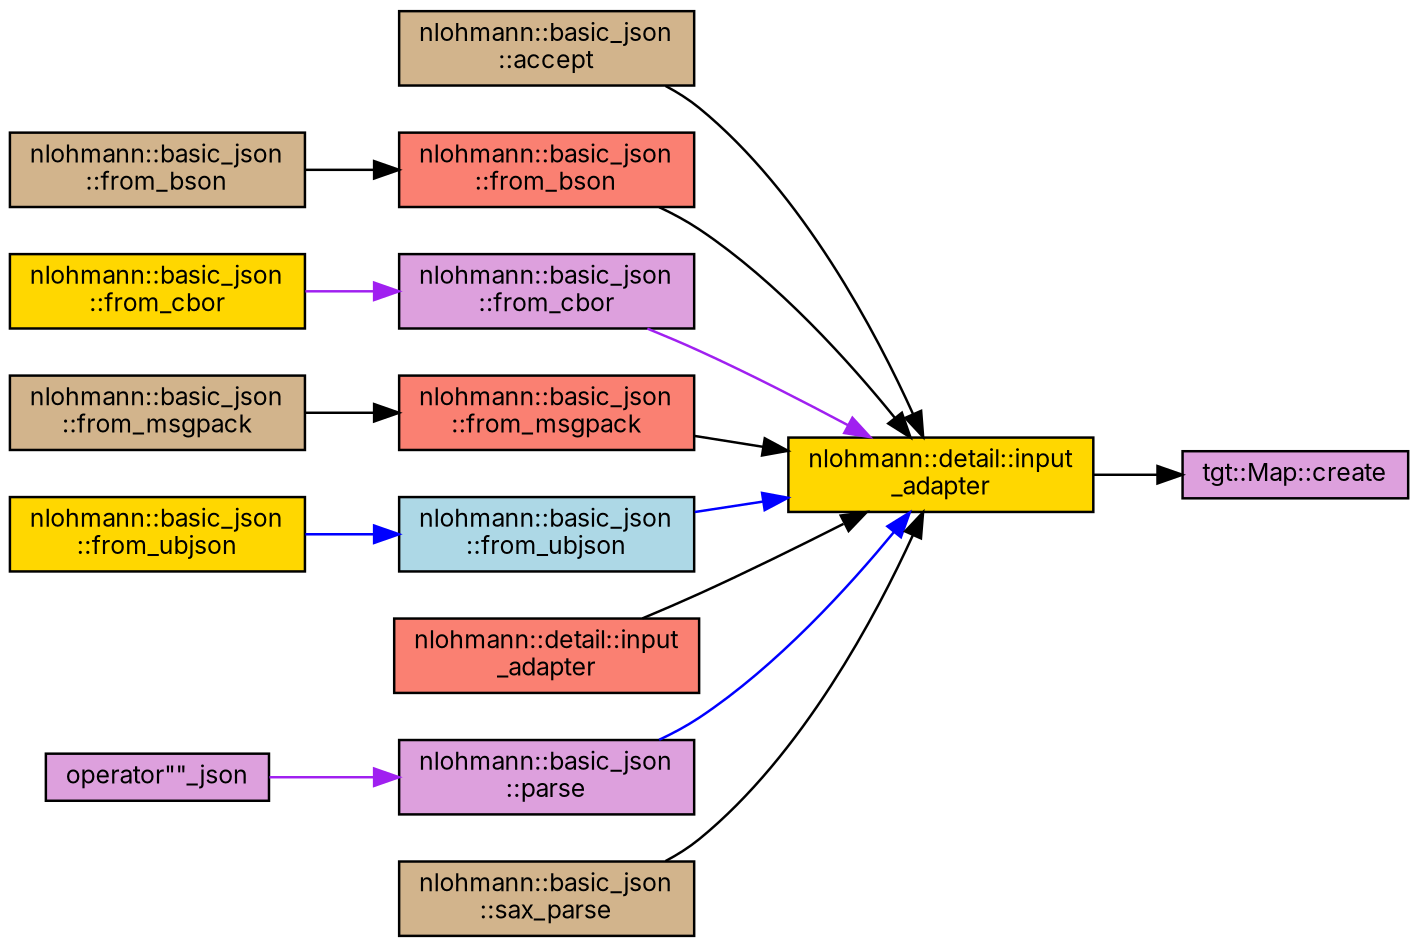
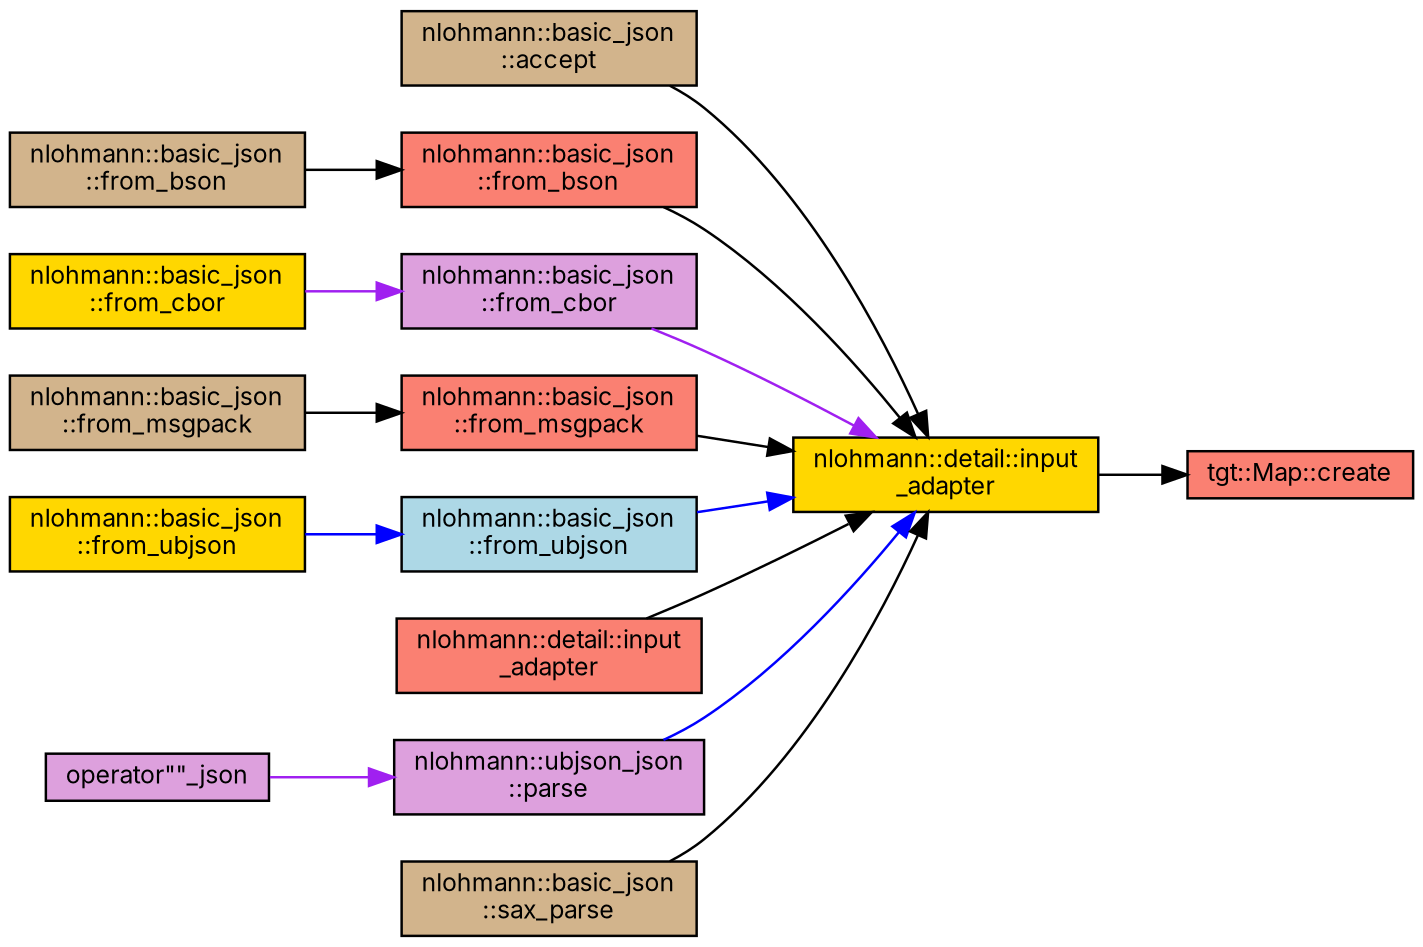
  digraph {
    fontname=Inter
    rankdir=RL
    node [color=black fillcolor=plum fontname=Inter fontsize=10 shape=record style=filled]
    edge [color=black dir=back fontname=Inter fontsize=10 labelfontname=Helvetica labelfontsize=10 style=solid]
-   n1 [fontcolor=black height=0.2 label="tgt::Map::create" width=0.4]
+   n1 [fillcolor=salmon fontcolor=black height=0.2 label="tgt::Map::create" width=0.4]
    n2 [fillcolor=gold height=0.2 label="nlohmann::detail::input\l_adapter" width=0.4]
    n3 [fillcolor=tan height=0.2 label="nlohmann::basic_json\l::accept" width=0.4]
    n4 [fillcolor=salmon height=0.2 label="nlohmann::basic_json\l::from_bson" width=0.4]
    n5 [height=0.2 label="nlohmann::basic_json\l::from_cbor" width=0.4]
    n6 [fillcolor=salmon height=0.2 label="nlohmann::basic_json\l::from_msgpack" width=0.4]
    n7 [fillcolor=lightblue height=0.2 label="nlohmann::basic_json\l::from_ubjson" width=0.4]
    n8 [fillcolor=salmon height=0.2 label="nlohmann::detail::input\l_adapter" width=0.4]
-   n9 [height=0.2 label="nlohmann::basic_json\l::parse" width=0.4]
+   n9 [height=0.2 label="nlohmann::ubjson_json\l::parse" width=0.4]
    n10 [fillcolor=tan height=0.2 label="nlohmann::basic_json\l::sax_parse" width=0.4]
    n11 [fillcolor=tan height=0.2 label="nlohmann::basic_json\l::from_bson" width=0.4]
    n12 [fillcolor=gold height=0.2 label="nlohmann::basic_json\l::from_cbor" width=0.4]
    n13 [fillcolor=tan height=0.2 label="nlohmann::basic_json\l::from_msgpack" width=0.4]
    n14 [fillcolor=gold height=0.2 label="nlohmann::basic_json\l::from_ubjson" width=0.4]
    n15 [height=0.2 label="operator\"\"_json" width=0.4]
    n1 -> n2
    n2 -> n3
    n2 -> n4
    n2 -> n5 [color=purple]
    n2 -> n6
    n2 -> n7 [color=blue]
    n2 -> n8
    n2 -> n9 [color=blue]
    n2 -> n10
    n4 -> n11
    n5 -> n12 [color=purple]
    n6 -> n13
    n7 -> n14 [color=blue]
    n9 -> n15 [color=purple]
  }
